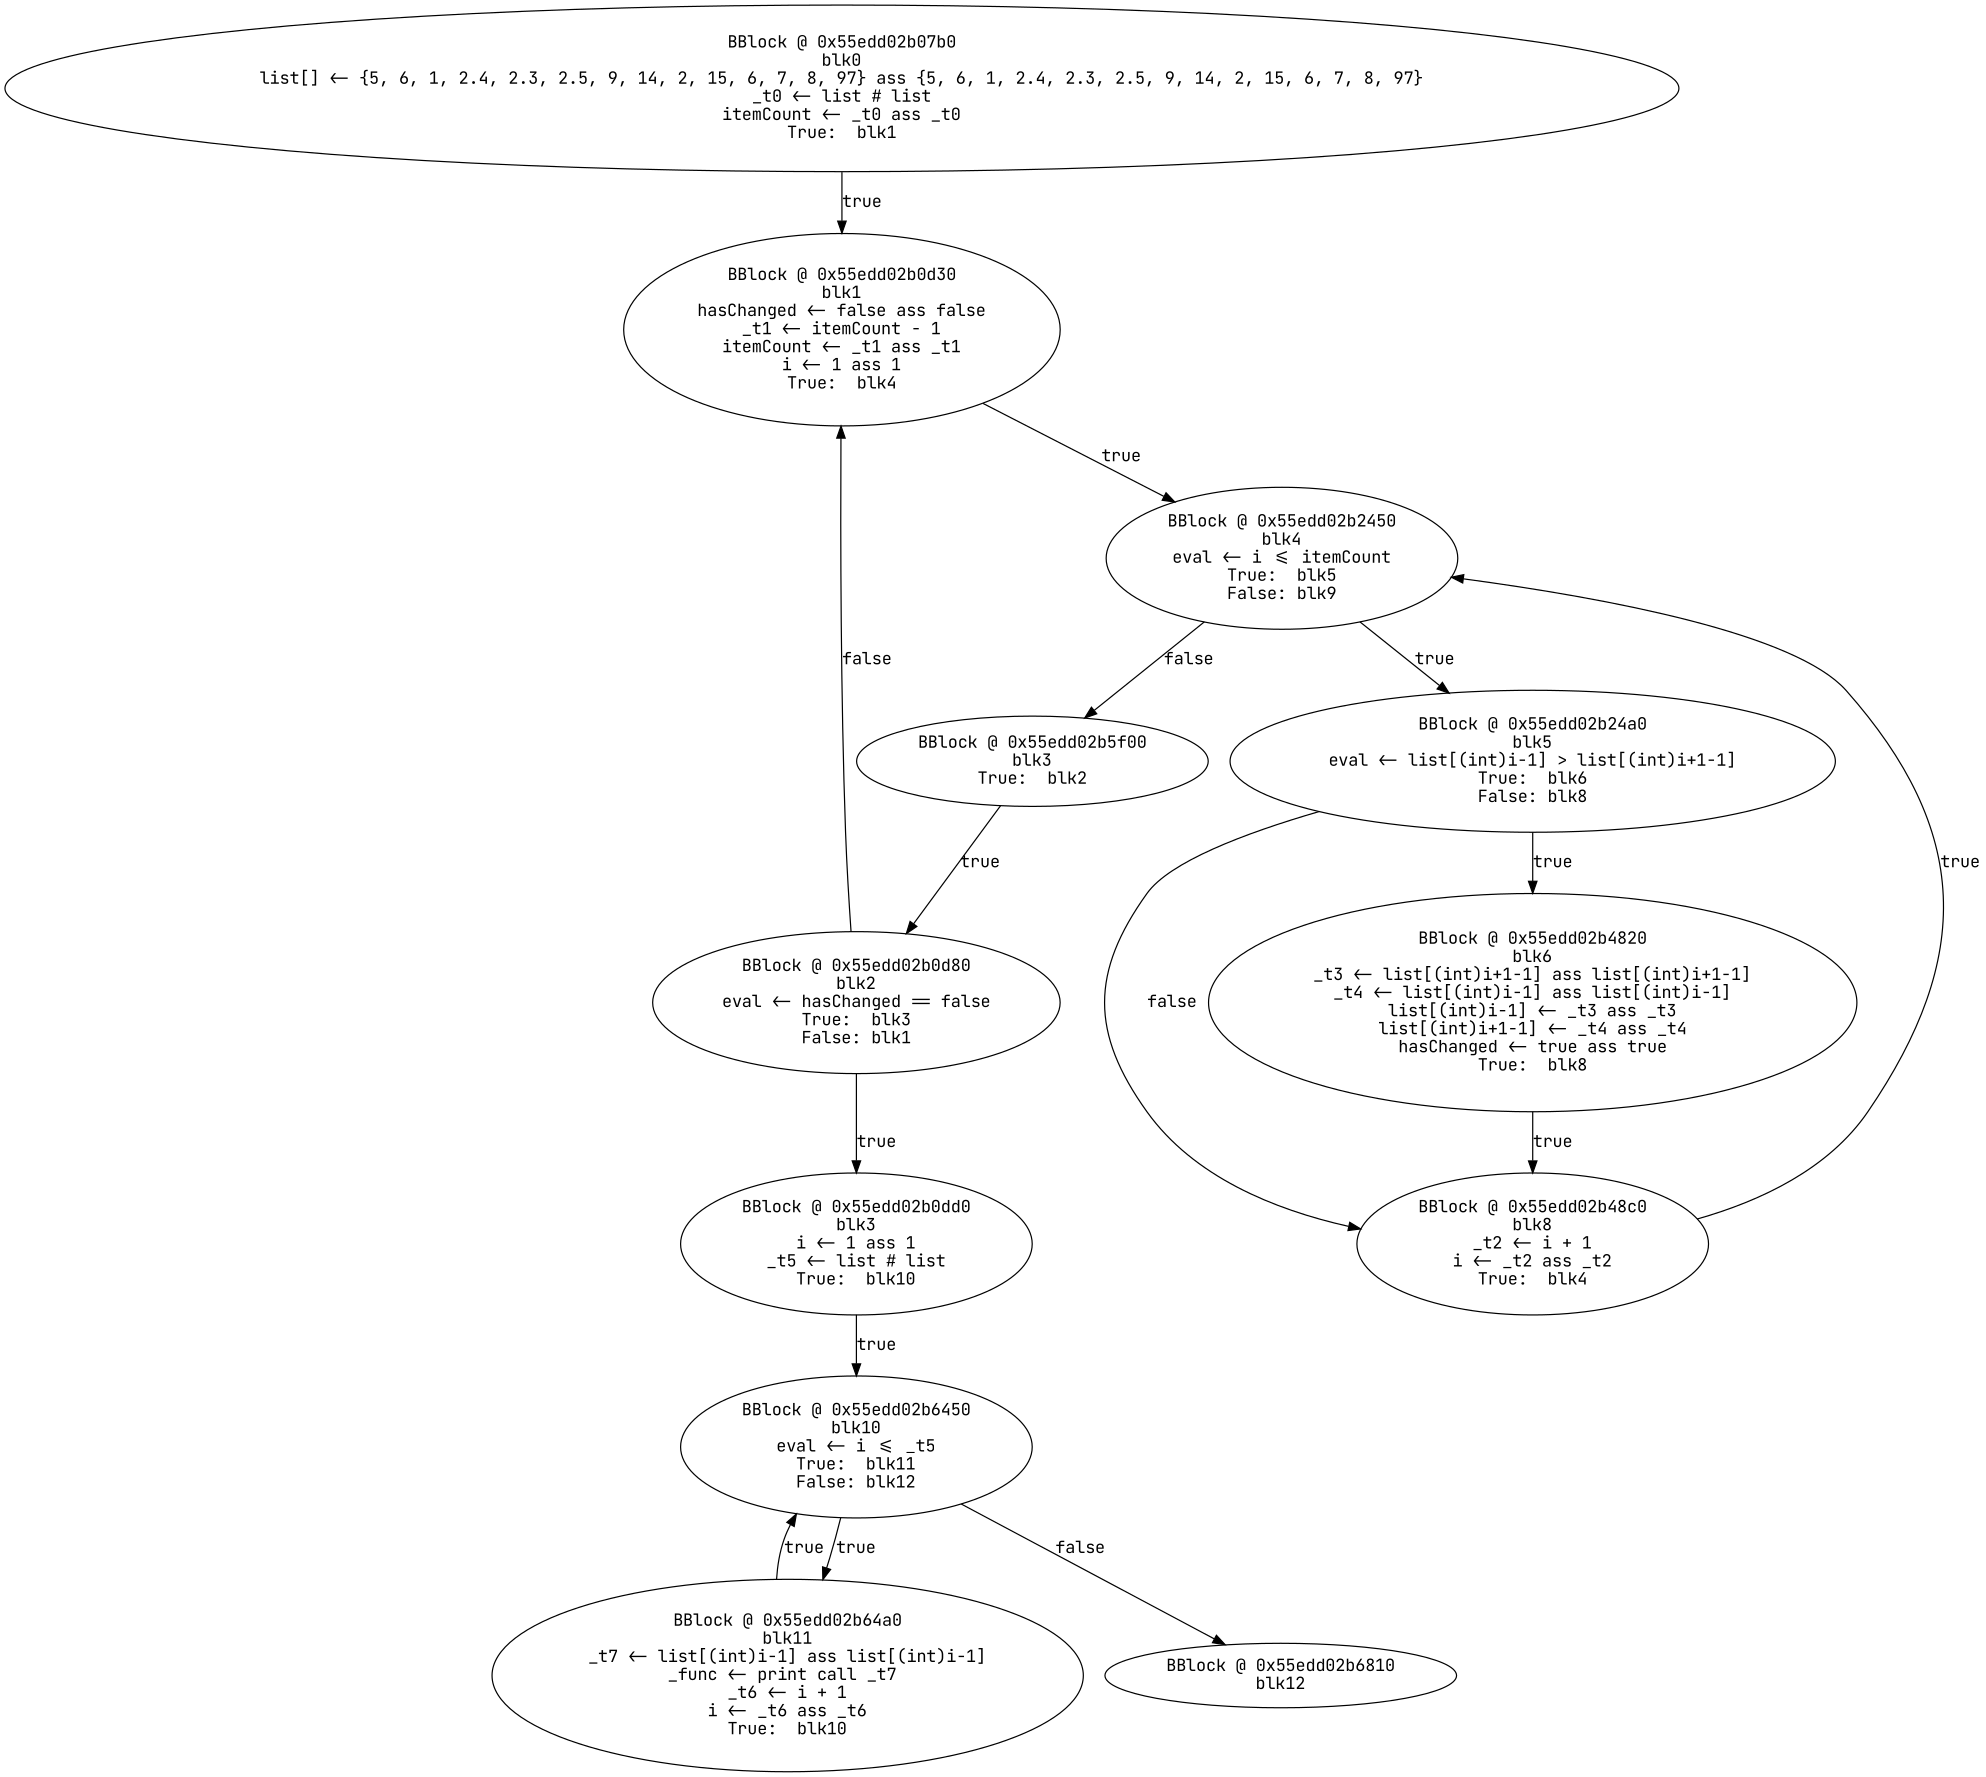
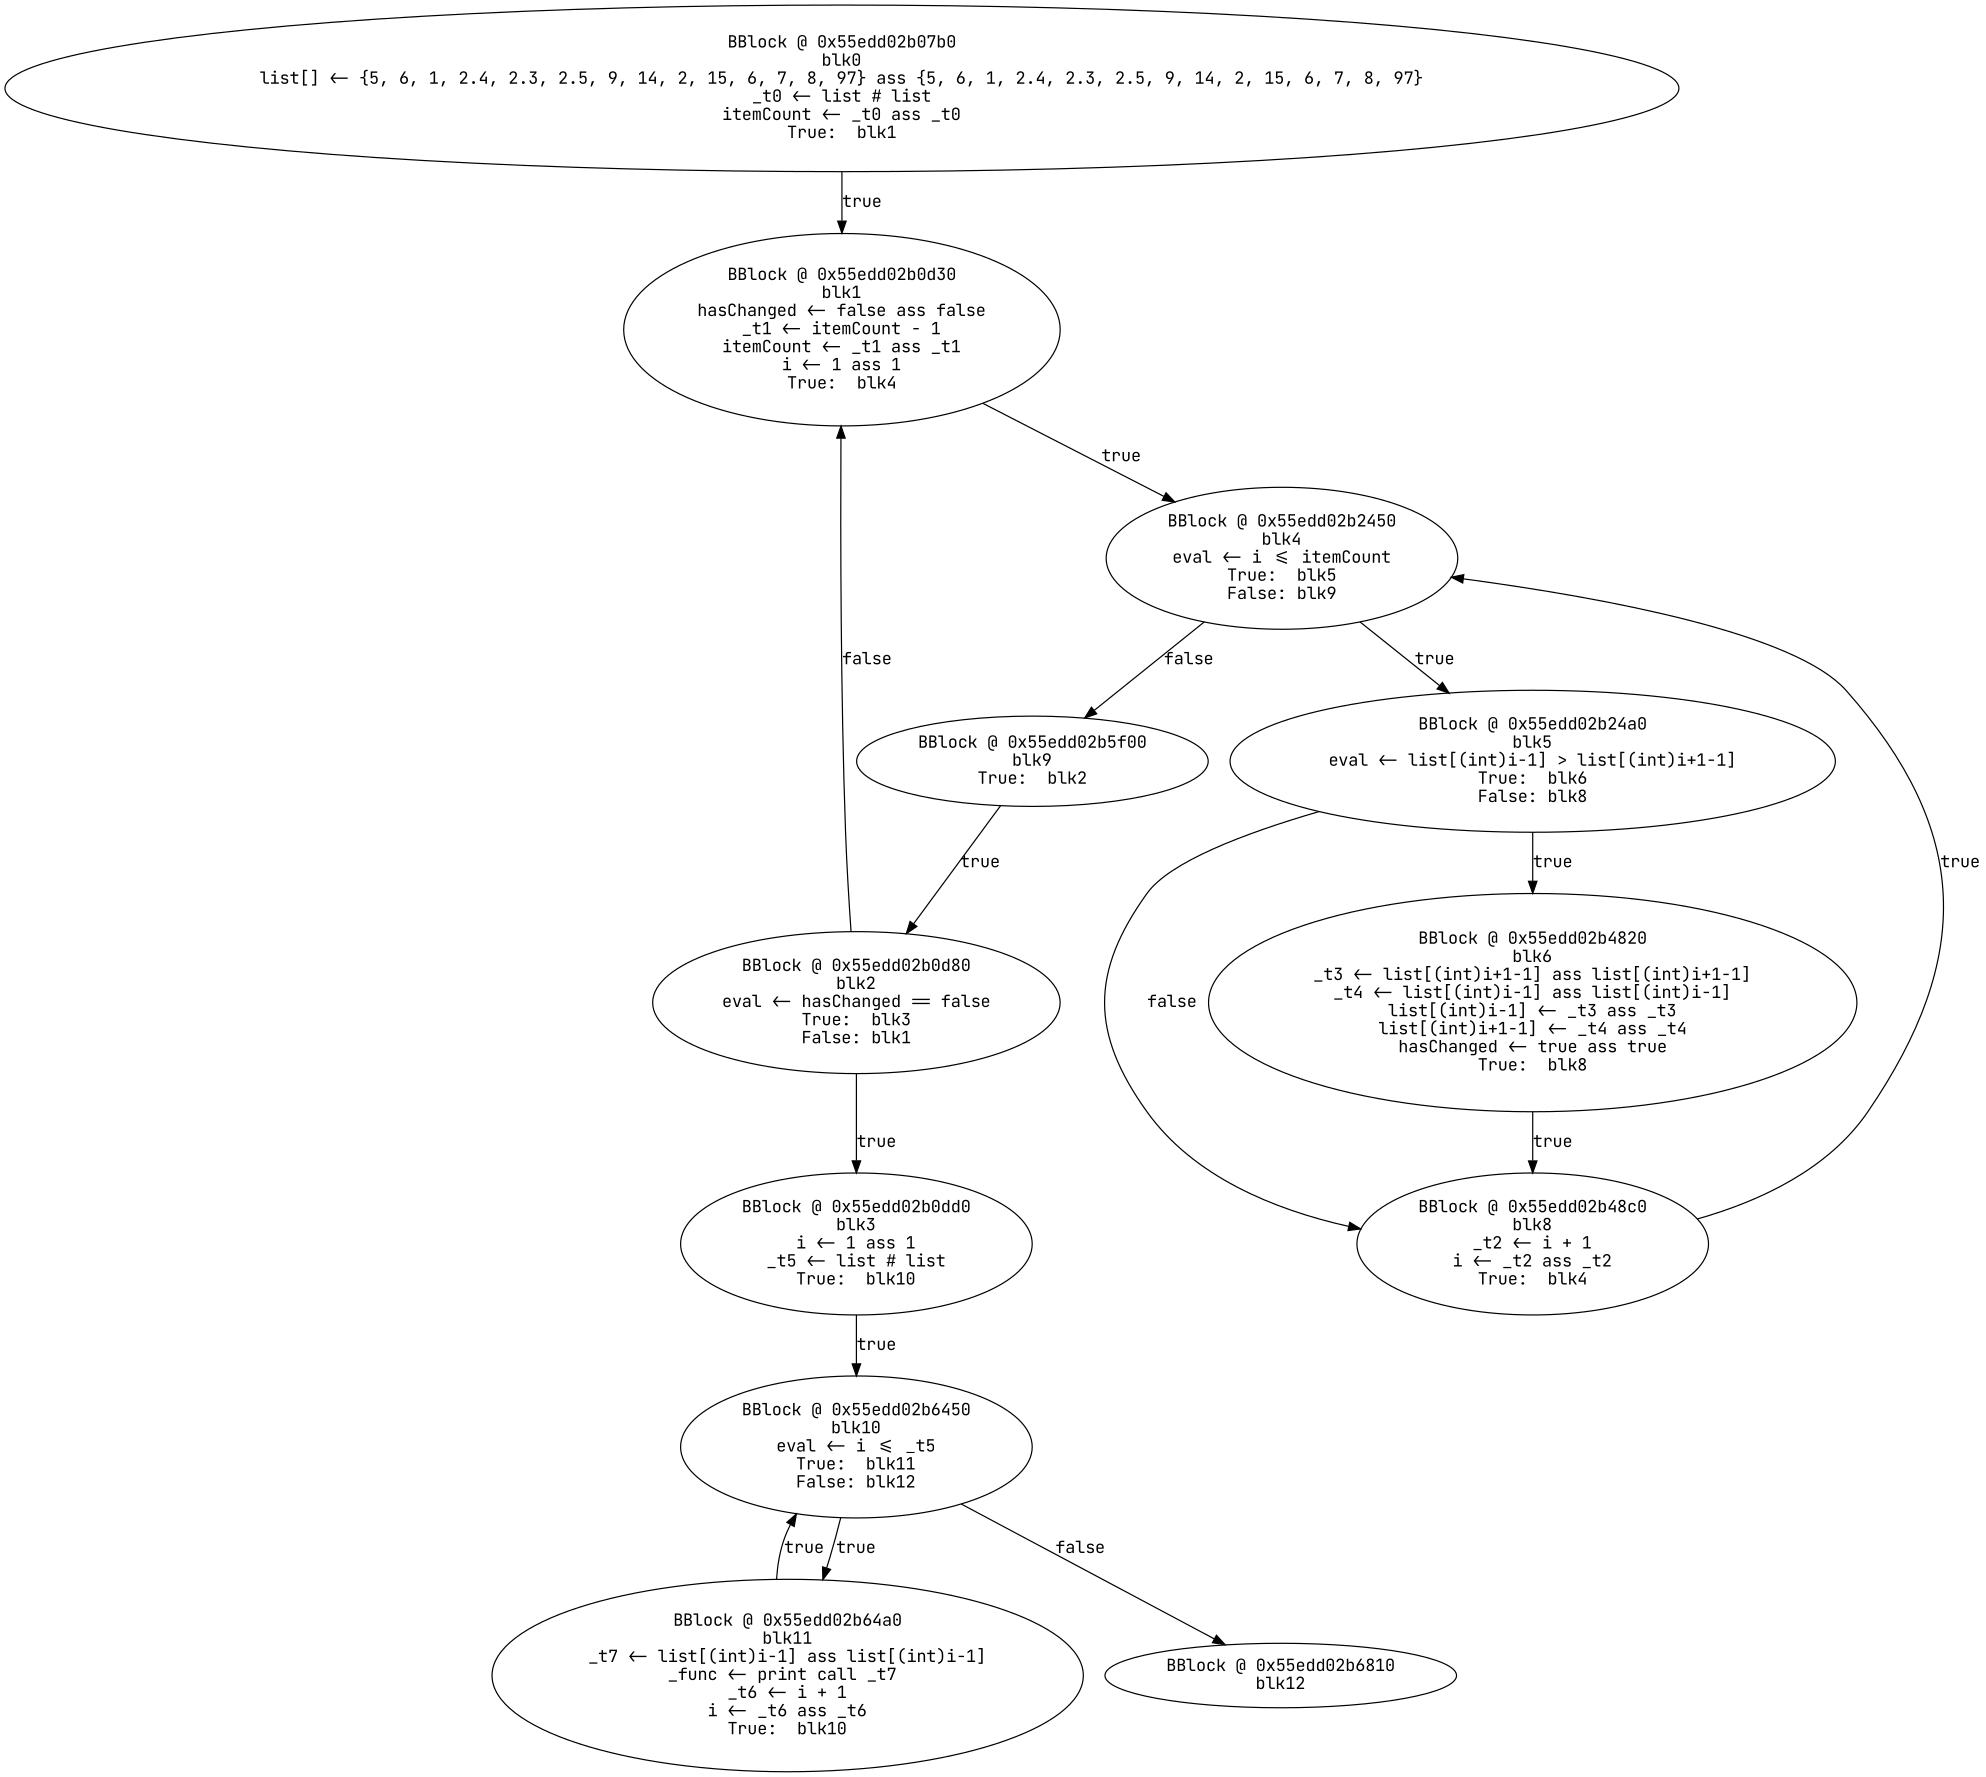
  digraph {
    fontname="JetBrains Mono"
    node [fontname="JetBrains Mono"]
    edge [fontname="JetBrains Mono"]
    n1 [label="BBlock @ 0x55edd02b07b0\nblk0\nlist[] <- {5, 6, 1, 2.4, 2.3, 2.5, 9, 14, 2, 15, 6, 7, 8, 97} ass {5, 6, 1, 2.4, 2.3, 2.5, 9, 14, 2, 15, 6, 7, 8, 97}\n_t0 <- list # list\nitemCount <- _t0 ass _t0\nTrue:  blk1\n"]
    n2 [label="BBlock @ 0x55edd02b0d30\nblk1\nhasChanged <- false ass false\n_t1 <- itemCount - 1\nitemCount <- _t1 ass _t1\ni <- 1 ass 1\nTrue:  blk4\n"]
    n3 [label="BBlock @ 0x55edd02b2450\nblk4\neval <- i <= itemCount\nTrue:  blk5\nFalse: blk9\n"]
    n4 [label="BBlock @ 0x55edd02b24a0\nblk5\neval <- list[(int)i-1] > list[(int)i+1-1]\nTrue:  blk6\nFalse: blk8\n"]
-   n5 [label="BBlock @ 0x55edd02b5f00\nblk3\nTrue:  blk2\n"]
+   n5 [label="BBlock @ 0x55edd02b5f00\nblk9\nTrue:  blk2\n"]
    n6 [label="BBlock @ 0x55edd02b4820\nblk6\n_t3 <- list[(int)i+1-1] ass list[(int)i+1-1]\n_t4 <- list[(int)i-1] ass list[(int)i-1]\nlist[(int)i-1] <- _t3 ass _t3\nlist[(int)i+1-1] <- _t4 ass _t4\nhasChanged <- true ass true\nTrue:  blk8\n"]
    n7 [label="BBlock @ 0x55edd02b48c0\nblk8\n_t2 <- i + 1\ni <- _t2 ass _t2\nTrue:  blk4\n"]
    n8 [label="BBlock @ 0x55edd02b0d80\nblk2\neval <- hasChanged == false\nTrue:  blk3\nFalse: blk1\n"]
    n9 [label="BBlock @ 0x55edd02b0dd0\nblk3\ni <- 1 ass 1\n_t5 <- list # list\nTrue:  blk10\n"]
    n10 [label="BBlock @ 0x55edd02b6450\nblk10\neval <- i <= _t5\nTrue:  blk11\nFalse: blk12\n"]
    n11 [label="BBlock @ 0x55edd02b64a0\nblk11\n_t7 <- list[(int)i-1] ass list[(int)i-1]\n_func <- print call _t7 \n_t6 <- i + 1\ni <- _t6 ass _t6\nTrue:  blk10\n"]
    n12 [label="BBlock @ 0x55edd02b6810\nblk12\n"]
    n1 -> n2 [label=true]
    n2 -> n3 [label=true]
    n3 -> n4 [label=true]
    n3 -> n5 [label=false]
    n4 -> n6 [label=true]
    n4 -> n7 [label=false]
    n5 -> n8 [label=true]
    n6 -> n7 [label=true]
    n7 -> n3 [label=true]
    n8 -> n2 [label=false]
    n8 -> n9 [label=true]
    n9 -> n10 [label=true]
    n10 -> n11 [label=true]
    n10 -> n12 [label=false]
    n11 -> n10 [label=true]
  }
